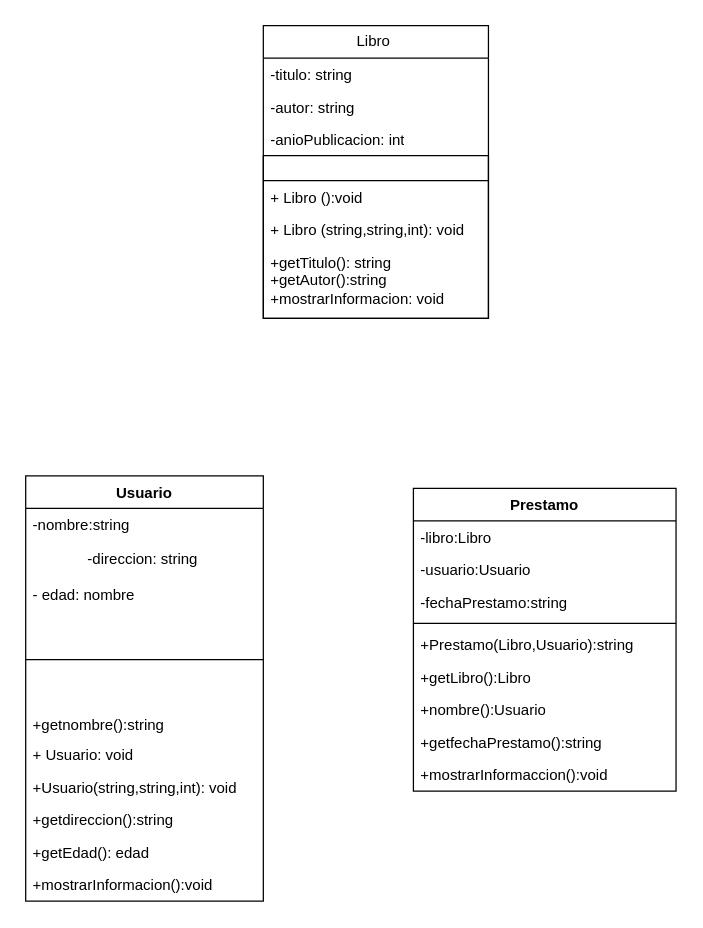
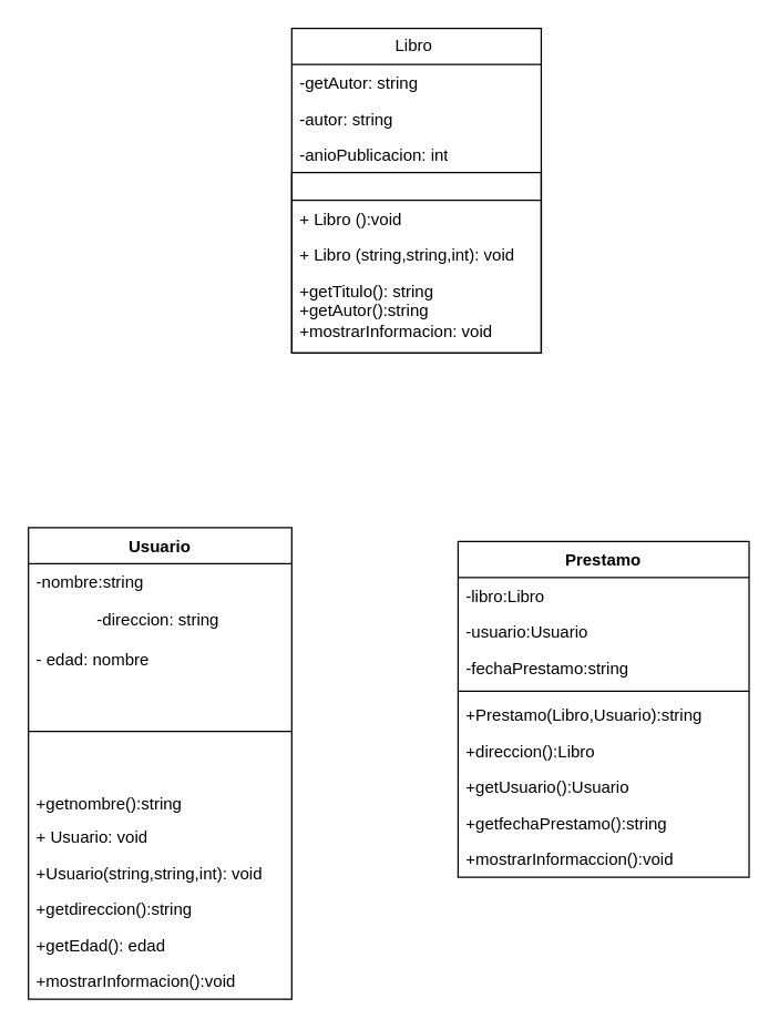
  <mxCell id="0" />
  <mxCell id="1" parent="0" />
  <mxCell id="2" value="Libro&amp;nbsp;" style="swimlane;fontStyle=0;childLayout=stackLayout;horizontal=1;startSize=26;fillColor=none;horizontalStack=0;resizeParent=1;resizeParentMax=0;resizeLast=0;collapsible=1;marginBottom=0;whiteSpace=wrap;html=1;" vertex="1" parent="1"><mxGeometry x="210" y="20" width="180" height="234" as="geometry" /></mxCell>
- <mxCell id="3" value="-titulo: string" style="text;strokeColor=none;fillColor=none;align=left;verticalAlign=top;spacingLeft=4;spacingRight=4;overflow=hidden;rotatable=0;points=[[0,0.5],[1,0.5]];portConstraint=eastwest;whiteSpace=wrap;html=1;" vertex="1" parent="2"><mxGeometry y="26" width="180" height="26" as="geometry" /></mxCell>
+ <mxCell id="3" value="-getAutor: string" style="text;strokeColor=none;fillColor=none;align=left;verticalAlign=top;spacingLeft=4;spacingRight=4;overflow=hidden;rotatable=0;points=[[0,0.5],[1,0.5]];portConstraint=eastwest;whiteSpace=wrap;html=1;" vertex="1" parent="2"><mxGeometry y="26" width="180" height="26" as="geometry" /></mxCell>
  <mxCell id="4" value="-autor: string&amp;nbsp;" style="text;strokeColor=none;fillColor=none;align=left;verticalAlign=top;spacingLeft=4;spacingRight=4;overflow=hidden;rotatable=0;points=[[0,0.5],[1,0.5]];portConstraint=eastwest;whiteSpace=wrap;html=1;" vertex="1" parent="2"><mxGeometry y="52" width="180" height="26" as="geometry" /></mxCell>
  <mxCell id="5" value="-anioPublicacion: int" style="text;strokeColor=none;fillColor=none;align=left;verticalAlign=top;spacingLeft=4;spacingRight=4;overflow=hidden;rotatable=0;points=[[0,0.5],[1,0.5]];portConstraint=eastwest;whiteSpace=wrap;html=1;" vertex="1" parent="2"><mxGeometry y="78" width="180" height="26" as="geometry" /></mxCell>
  <mxCell id="6" value="" style="swimlane;fontStyle=0;childLayout=stackLayout;horizontal=1;startSize=20;fillColor=none;horizontalStack=0;resizeParent=1;resizeParentMax=0;resizeLast=0;collapsible=1;marginBottom=0;whiteSpace=wrap;html=1;" vertex="1" parent="2"><mxGeometry y="104" width="180" height="130" as="geometry"><mxRectangle x="180" y="210" width="50" height="40" as="alternateBounds" /></mxGeometry></mxCell>
  <mxCell id="7" value="+ Libro ():void" style="text;strokeColor=none;fillColor=none;align=left;verticalAlign=top;spacingLeft=4;spacingRight=4;overflow=hidden;rotatable=0;points=[[0,0.5],[1,0.5]];portConstraint=eastwest;whiteSpace=wrap;html=1;" vertex="1" parent="6"><mxGeometry y="20" width="180" height="26" as="geometry" /></mxCell>
  <mxCell id="8" value="+ Libro (string,string,int): void" style="text;strokeColor=none;fillColor=none;align=left;verticalAlign=top;spacingLeft=4;spacingRight=4;overflow=hidden;rotatable=0;points=[[0,0.5],[1,0.5]];portConstraint=eastwest;whiteSpace=wrap;html=1;" vertex="1" parent="6"><mxGeometry y="46" width="180" height="26" as="geometry" /></mxCell>
  <mxCell id="9" value="+getTitulo(): string&lt;br&gt;+getAutor():string &lt;br&gt;+mostrarInformacion: void &amp;nbsp;" style="text;strokeColor=none;fillColor=none;align=left;verticalAlign=top;spacingLeft=4;spacingRight=4;overflow=hidden;rotatable=0;points=[[0,0.5],[1,0.5]];portConstraint=eastwest;whiteSpace=wrap;html=1;" vertex="1" parent="6"><mxGeometry y="72" width="180" height="58" as="geometry" /></mxCell>
  <mxCell id="10" value="Usuario" style="swimlane;fontStyle=1;align=center;verticalAlign=top;childLayout=stackLayout;horizontal=1;startSize=26;horizontalStack=0;resizeParent=1;resizeParentMax=0;resizeLast=0;collapsible=1;marginBottom=0;whiteSpace=wrap;html=1;" vertex="1" parent="1"><mxGeometry x="20" y="380" width="190" height="340" as="geometry" /></mxCell>
  <mxCell id="11" value="-nombre:string&amp;nbsp;" style="text;strokeColor=none;fillColor=none;align=left;verticalAlign=top;spacingLeft=4;spacingRight=4;overflow=hidden;rotatable=0;points=[[0,0.5],[1,0.5]];portConstraint=eastwest;whiteSpace=wrap;html=1;" vertex="1" parent="10"><mxGeometry y="26" width="190" height="26" as="geometry" /></mxCell>
  <mxCell id="12" value="-direccion: string&amp;nbsp;" style="text;html=1;align=center;verticalAlign=middle;resizable=0;points=[];autosize=1;strokeColor=none;fillColor=none;" vertex="1" parent="10"><mxGeometry y="52" width="190" height="30" as="geometry" /></mxCell>
  <mxCell id="13" value="- edad: nombre&amp;nbsp;" style="text;strokeColor=none;fillColor=none;align=left;verticalAlign=top;spacingLeft=4;spacingRight=4;overflow=hidden;rotatable=0;points=[[0,0.5],[1,0.5]];portConstraint=eastwest;whiteSpace=wrap;html=1;" vertex="1" parent="10"><mxGeometry y="82" width="190" height="26" as="geometry" /></mxCell>
  <mxCell id="14" value="" style="line;strokeWidth=1;fillColor=none;align=left;verticalAlign=middle;spacingTop=-1;spacingLeft=3;spacingRight=3;rotatable=0;labelPosition=right;points=[];portConstraint=eastwest;strokeColor=inherit;" vertex="1" parent="10"><mxGeometry y="108" width="190" height="78" as="geometry" /></mxCell>
  <mxCell id="15" value="+getnombre():string&amp;nbsp;" style="text;strokeColor=none;fillColor=none;align=left;verticalAlign=top;spacingLeft=4;spacingRight=4;overflow=hidden;rotatable=0;points=[[0,0.5],[1,0.5]];portConstraint=eastwest;whiteSpace=wrap;html=1;" vertex="1" parent="10"><mxGeometry y="186" width="190" height="24" as="geometry" /></mxCell>
  <mxCell id="16" value="+ Usuario: void&amp;nbsp;&lt;br&gt;" style="text;strokeColor=none;fillColor=none;align=left;verticalAlign=top;spacingLeft=4;spacingRight=4;overflow=hidden;rotatable=0;points=[[0,0.5],[1,0.5]];portConstraint=eastwest;whiteSpace=wrap;html=1;" vertex="1" parent="10"><mxGeometry y="210" width="190" height="26" as="geometry" /></mxCell>
  <mxCell id="17" value="+Usuario(string,string,int): void&amp;nbsp;" style="text;strokeColor=none;fillColor=none;align=left;verticalAlign=top;spacingLeft=4;spacingRight=4;overflow=hidden;rotatable=0;points=[[0,0.5],[1,0.5]];portConstraint=eastwest;whiteSpace=wrap;html=1;" vertex="1" parent="10"><mxGeometry y="236" width="190" height="26" as="geometry" /></mxCell>
  <mxCell id="18" value="+getdireccion():string&amp;nbsp;" style="text;strokeColor=none;fillColor=none;align=left;verticalAlign=top;spacingLeft=4;spacingRight=4;overflow=hidden;rotatable=0;points=[[0,0.5],[1,0.5]];portConstraint=eastwest;whiteSpace=wrap;html=1;fontSize=12;fontFamily=Helvetica;fontColor=default;" vertex="1" parent="10"><mxGeometry y="262" width="190" height="26" as="geometry" /></mxCell>
  <mxCell id="19" value="+getEdad(): edad&amp;nbsp;" style="text;strokeColor=none;fillColor=none;align=left;verticalAlign=top;spacingLeft=4;spacingRight=4;overflow=hidden;rotatable=0;points=[[0,0.5],[1,0.5]];portConstraint=eastwest;whiteSpace=wrap;html=1;fontSize=12;fontFamily=Helvetica;fontColor=default;" vertex="1" parent="10"><mxGeometry y="288" width="190" height="26" as="geometry" /></mxCell>
  <mxCell id="20" value="+mostrarInformacion():void&amp;nbsp;" style="text;strokeColor=none;fillColor=none;align=left;verticalAlign=top;spacingLeft=4;spacingRight=4;overflow=hidden;rotatable=0;points=[[0,0.5],[1,0.5]];portConstraint=eastwest;whiteSpace=wrap;html=1;fontSize=12;fontFamily=Helvetica;fontColor=default;" vertex="1" parent="10"><mxGeometry y="314" width="190" height="26" as="geometry" /></mxCell>
  <mxCell id="21" value="Prestamo" style="swimlane;fontStyle=1;align=center;verticalAlign=top;childLayout=stackLayout;horizontal=1;startSize=26;horizontalStack=0;resizeParent=1;resizeParentMax=0;resizeLast=0;collapsible=1;marginBottom=0;whiteSpace=wrap;html=1;spacingLeft=4;spacingRight=4;fontFamily=Helvetica;fontSize=12;fontColor=default;fillColor=none;gradientColor=none;" vertex="1" parent="1"><mxGeometry x="330" y="390" width="210" height="242" as="geometry" /></mxCell>
  <mxCell id="22" value="-libro:Libro" style="text;strokeColor=none;fillColor=none;align=left;verticalAlign=top;spacingLeft=4;spacingRight=4;overflow=hidden;rotatable=0;points=[[0,0.5],[1,0.5]];portConstraint=eastwest;whiteSpace=wrap;html=1;fontSize=12;fontFamily=Helvetica;fontColor=default;" vertex="1" parent="21"><mxGeometry y="26" width="210" height="26" as="geometry" /></mxCell>
  <mxCell id="23" value="-usuario:Usuario" style="text;strokeColor=none;fillColor=none;align=left;verticalAlign=top;spacingLeft=4;spacingRight=4;overflow=hidden;rotatable=0;points=[[0,0.5],[1,0.5]];portConstraint=eastwest;whiteSpace=wrap;html=1;fontSize=12;fontFamily=Helvetica;fontColor=default;" vertex="1" parent="21"><mxGeometry y="52" width="210" height="26" as="geometry" /></mxCell>
  <mxCell id="24" value="-fechaPrestamo:string" style="text;strokeColor=none;fillColor=none;align=left;verticalAlign=top;spacingLeft=4;spacingRight=4;overflow=hidden;rotatable=0;points=[[0,0.5],[1,0.5]];portConstraint=eastwest;whiteSpace=wrap;html=1;fontSize=12;fontFamily=Helvetica;fontColor=default;" vertex="1" parent="21"><mxGeometry y="78" width="210" height="26" as="geometry" /></mxCell>
  <mxCell id="25" value="" style="line;strokeWidth=1;fillColor=none;align=left;verticalAlign=middle;spacingTop=-1;spacingLeft=3;spacingRight=3;rotatable=0;labelPosition=right;points=[];portConstraint=eastwest;strokeColor=inherit;fontFamily=Helvetica;fontSize=12;fontColor=default;html=1;" vertex="1" parent="21"><mxGeometry y="104" width="210" height="8" as="geometry" /></mxCell>
  <mxCell id="26" value="+Prestamo(Libro,Usuario):string&amp;nbsp;&lt;br&gt;" style="text;strokeColor=none;fillColor=none;align=left;verticalAlign=top;spacingLeft=4;spacingRight=4;overflow=hidden;rotatable=0;points=[[0,0.5],[1,0.5]];portConstraint=eastwest;whiteSpace=wrap;html=1;fontSize=12;fontFamily=Helvetica;fontColor=default;" vertex="1" parent="21"><mxGeometry y="112" width="210" height="26" as="geometry" /></mxCell>
- <mxCell id="27" value="+getLibro():Libro" style="text;strokeColor=none;fillColor=none;align=left;verticalAlign=top;spacingLeft=4;spacingRight=4;overflow=hidden;rotatable=0;points=[[0,0.5],[1,0.5]];portConstraint=eastwest;whiteSpace=wrap;html=1;fontSize=12;fontFamily=Helvetica;fontColor=default;" vertex="1" parent="21"><mxGeometry y="138" width="210" height="26" as="geometry" /></mxCell>
- <mxCell id="28" value="+nombre():Usuario" style="text;strokeColor=none;fillColor=none;align=left;verticalAlign=top;spacingLeft=4;spacingRight=4;overflow=hidden;rotatable=0;points=[[0,0.5],[1,0.5]];portConstraint=eastwest;whiteSpace=wrap;html=1;fontSize=12;fontFamily=Helvetica;fontColor=default;" vertex="1" parent="21"><mxGeometry y="164" width="210" height="26" as="geometry" /></mxCell>
+ <mxCell id="27" value="+direccion():Libro" style="text;strokeColor=none;fillColor=none;align=left;verticalAlign=top;spacingLeft=4;spacingRight=4;overflow=hidden;rotatable=0;points=[[0,0.5],[1,0.5]];portConstraint=eastwest;whiteSpace=wrap;html=1;fontSize=12;fontFamily=Helvetica;fontColor=default;" vertex="1" parent="21"><mxGeometry y="138" width="210" height="26" as="geometry" /></mxCell>
+ <mxCell id="28" value="+getUsuario():Usuario" style="text;strokeColor=none;fillColor=none;align=left;verticalAlign=top;spacingLeft=4;spacingRight=4;overflow=hidden;rotatable=0;points=[[0,0.5],[1,0.5]];portConstraint=eastwest;whiteSpace=wrap;html=1;fontSize=12;fontFamily=Helvetica;fontColor=default;" vertex="1" parent="21"><mxGeometry y="164" width="210" height="26" as="geometry" /></mxCell>
  <mxCell id="29" value="+getfechaPrestamo():string" style="text;strokeColor=none;fillColor=none;align=left;verticalAlign=top;spacingLeft=4;spacingRight=4;overflow=hidden;rotatable=0;points=[[0,0.5],[1,0.5]];portConstraint=eastwest;whiteSpace=wrap;html=1;fontSize=12;fontFamily=Helvetica;fontColor=default;" vertex="1" parent="21"><mxGeometry y="190" width="210" height="26" as="geometry" /></mxCell>
  <mxCell id="30" value="+mostrarInformaccion():void" style="text;strokeColor=none;fillColor=none;align=left;verticalAlign=top;spacingLeft=4;spacingRight=4;overflow=hidden;rotatable=0;points=[[0,0.5],[1,0.5]];portConstraint=eastwest;whiteSpace=wrap;html=1;fontSize=12;fontFamily=Helvetica;fontColor=default;" vertex="1" parent="21"><mxGeometry y="216" width="210" height="26" as="geometry" /></mxCell>
